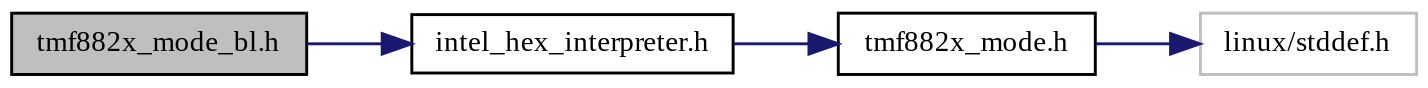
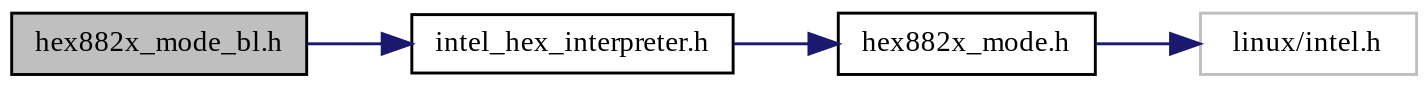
  digraph {
    fontname="Liberation Serif"
    rankdir=LR
    node [color=black fillcolor=white fontname="Liberation Serif" fontsize=10 shape=record style=filled]
    edge [color=midnightblue fontname="Liberation Serif" fontsize=10 labelfontname=Helvetica labelfontsize=10 style=solid]
-   n1 [fillcolor=grey75 fontcolor=black height=0.2 label="tmf882x_mode_bl.h" width=0.4]
+   n1 [fillcolor=grey75 fontcolor=black height=0.2 label="hex882x_mode_bl.h" width=0.4]
    n2 [height=0.2 label="intel_hex_interpreter.h" width=0.4]
-   n3 [height=0.2 label="tmf882x_mode.h" width=0.4]
-   n4 [color=grey75 height=0.2 label="linux/stddef.h" width=0.4]
+   n3 [height=0.2 label="hex882x_mode.h" width=0.4]
+   n4 [color=grey75 height=0.2 label="linux/intel.h" width=0.4]
    n1 -> n2
    n2 -> n3
    n3 -> n4
  }
